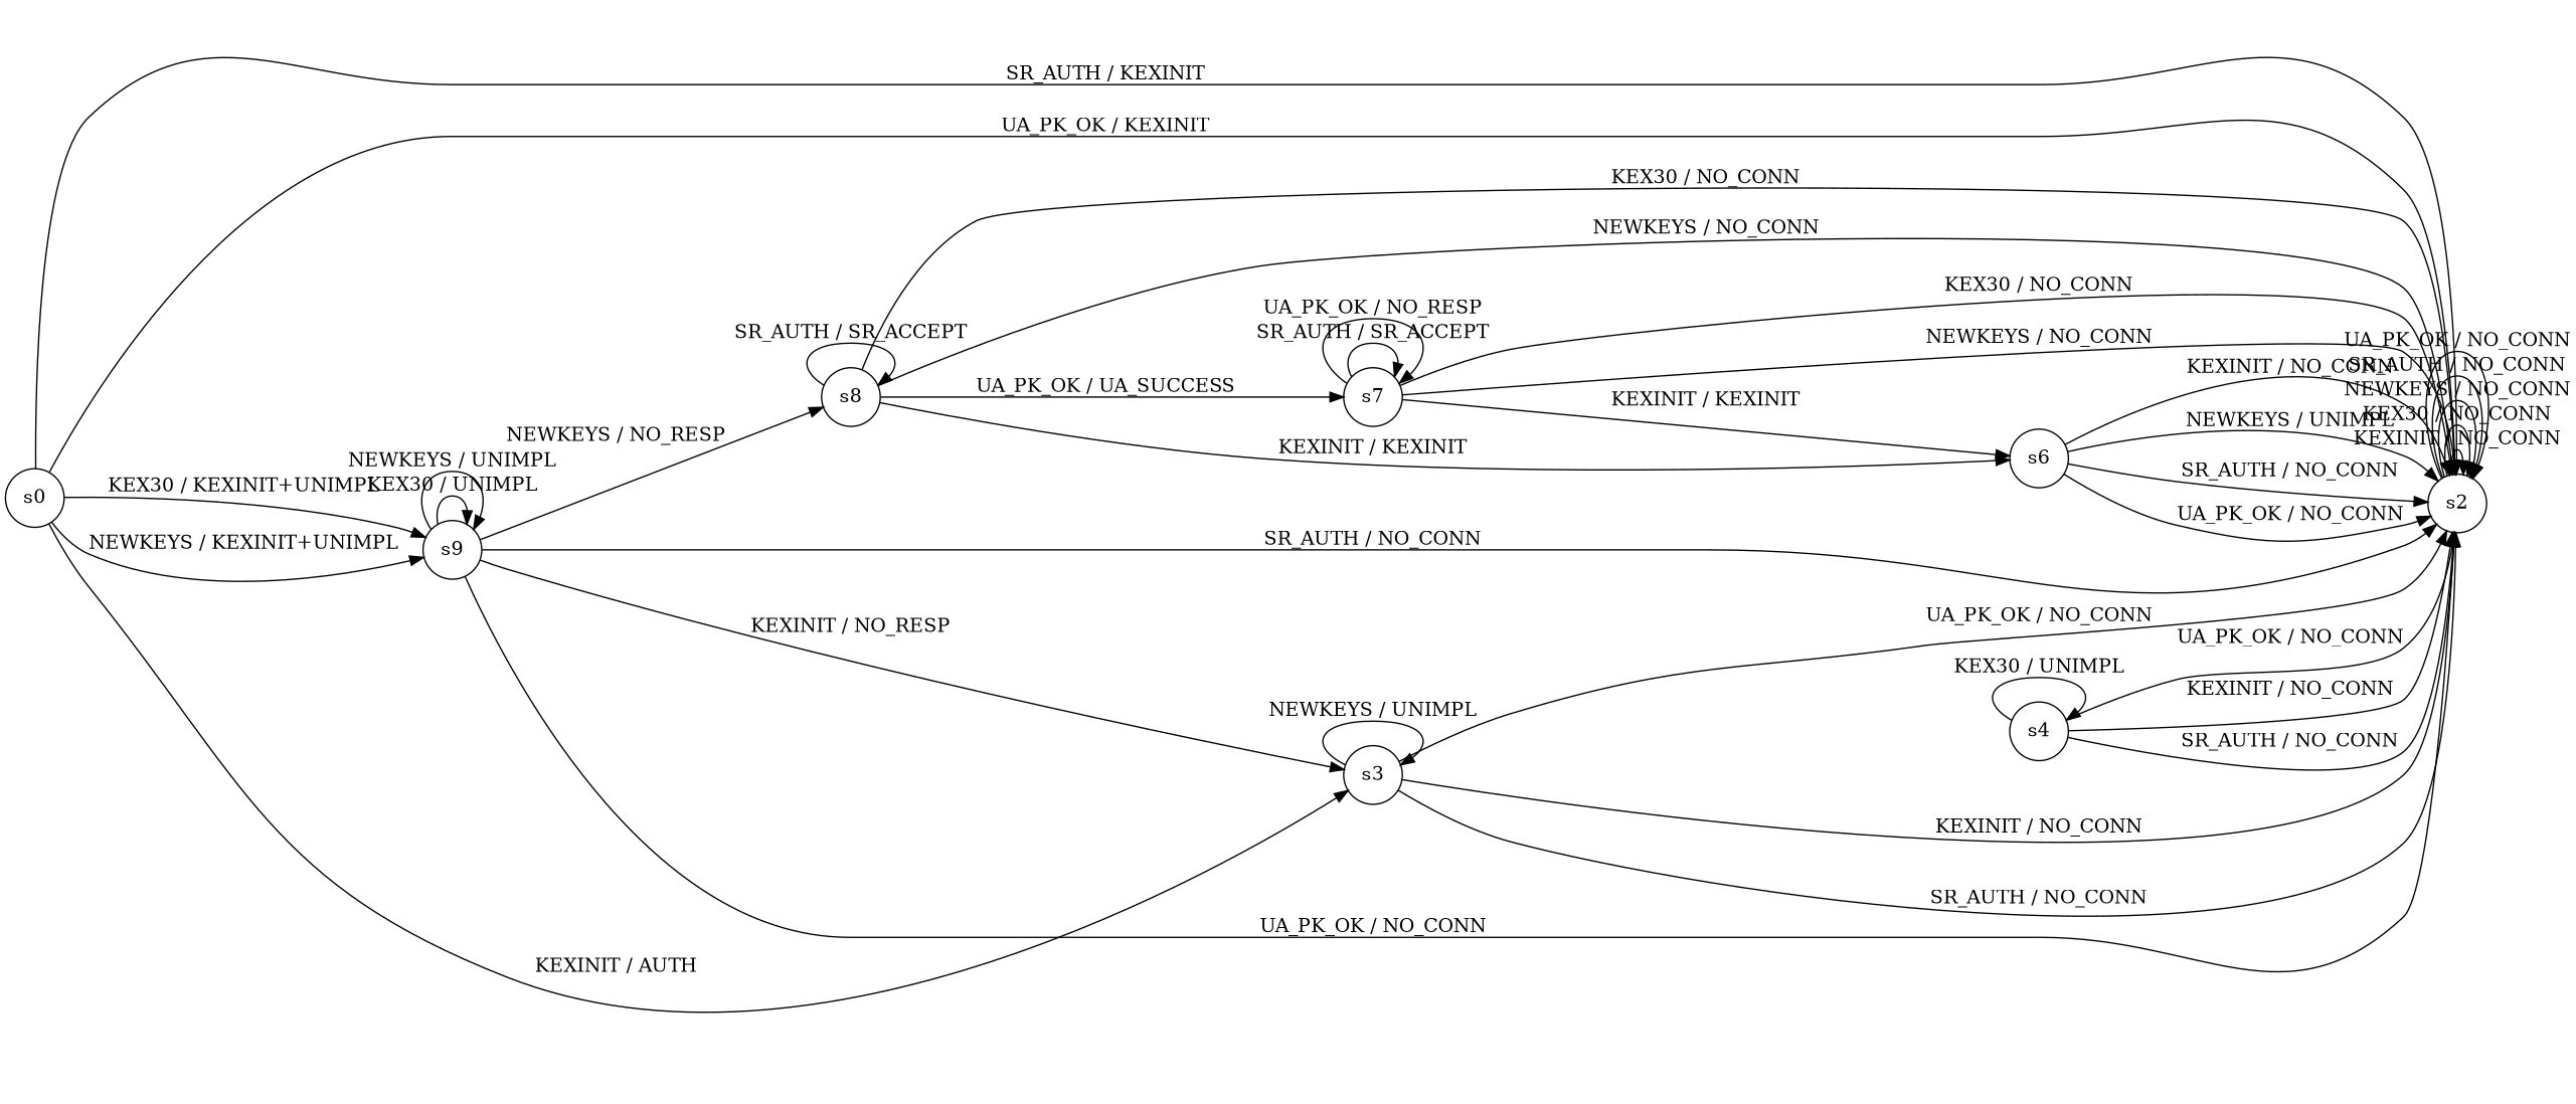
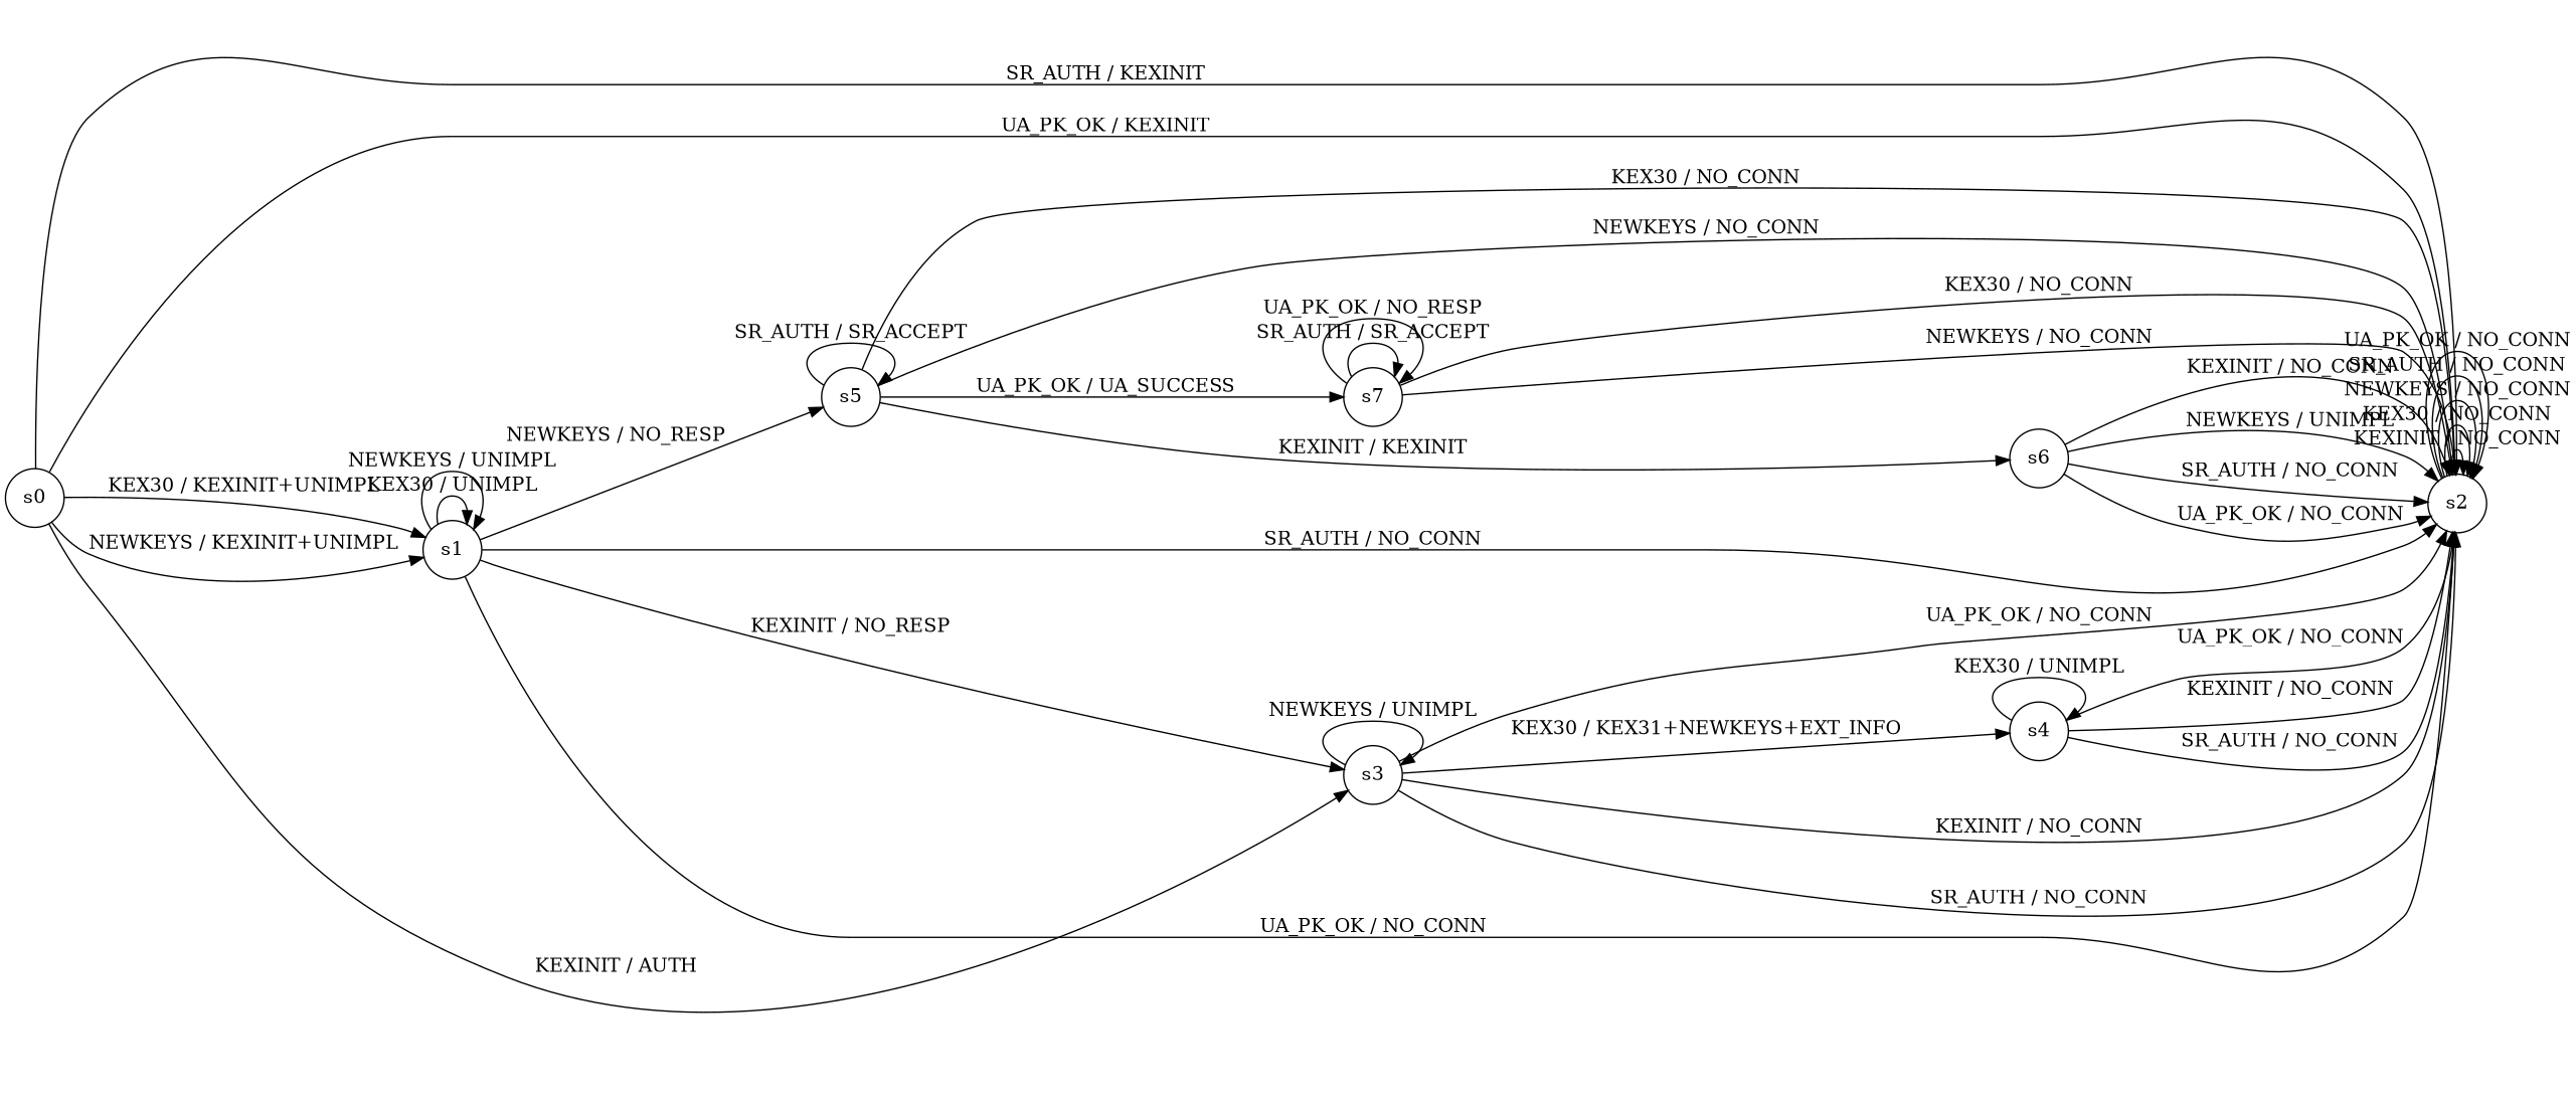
  digraph {
    rankdir=LR
    node [shape=circle]
    n1 [label=s0]
-   n2 [label=s9]
+   n2 [label=s1]
    n3 [label=s2]
    n4 [label=s3]
-   n5 [label=s8]
+   n5 [label=s5]
    n6 [label=s4]
    n7 [label=s6]
    n8 [label=s7]
    n1 -> n2 [label="KEX30 / KEXINIT+UNIMPL"]
    n1 -> n2 [label="NEWKEYS / KEXINIT+UNIMPL"]
    n1 -> n3 [label="SR_AUTH / KEXINIT"]
    n1 -> n3 [label="UA_PK_OK / KEXINIT"]
    n1 -> n4 [label="KEXINIT / AUTH"]
    n2 -> n2 [label="KEX30 / UNIMPL"]
    n2 -> n2 [label="NEWKEYS / UNIMPL"]
    n2 -> n3 [label="SR_AUTH / NO_CONN"]
    n2 -> n3 [label="UA_PK_OK / NO_CONN"]
    n2 -> n4 [label="KEXINIT / NO_RESP"]
    n2 -> n5 [label="NEWKEYS / NO_RESP"]
    n3 -> n3 [label="KEXINIT / NO_CONN"]
    n3 -> n3 [label="KEX30 / NO_CONN"]
    n3 -> n3 [label="NEWKEYS / NO_CONN"]
    n3 -> n3 [label="SR_AUTH / NO_CONN"]
    n3 -> n3 [label="UA_PK_OK / NO_CONN"]
    n4 -> n3 [label="KEXINIT / NO_CONN"]
    n4 -> n3 [label="SR_AUTH / NO_CONN"]
    n4 -> n3 [label="UA_PK_OK / NO_CONN"]
    n4 -> n4 [label="NEWKEYS / UNIMPL"]
+   n4 -> n6 [label="KEX30 / KEX31+NEWKEYS+EXT_INFO"]
    n5 -> n3 [label="KEX30 / NO_CONN"]
    n5 -> n3 [label="NEWKEYS / NO_CONN"]
    n5 -> n5 [label="SR_AUTH / SR_ACCEPT"]
    n5 -> n7 [label="KEXINIT / KEXINIT"]
    n5 -> n8 [label="UA_PK_OK / UA_SUCCESS"]
    n6 -> n3 [label="KEXINIT / NO_CONN"]
    n6 -> n3 [label="SR_AUTH / NO_CONN"]
    n6 -> n3 [label="UA_PK_OK / NO_CONN"]
    n6 -> n6 [label="KEX30 / UNIMPL"]
    n7 -> n3 [label="KEXINIT / NO_CONN"]
    n7 -> n3 [label="NEWKEYS / UNIMPL"]
    n7 -> n3 [label="SR_AUTH / NO_CONN"]
    n7 -> n3 [label="UA_PK_OK / NO_CONN"]
    n8 -> n3 [label="KEX30 / NO_CONN"]
    n8 -> n3 [label="NEWKEYS / NO_CONN"]
-   n8 -> n7 [label="KEXINIT / KEXINIT"]
    n8 -> n8 [label="SR_AUTH / SR_ACCEPT"]
    n8 -> n8 [label="UA_PK_OK / NO_RESP"]
  }
